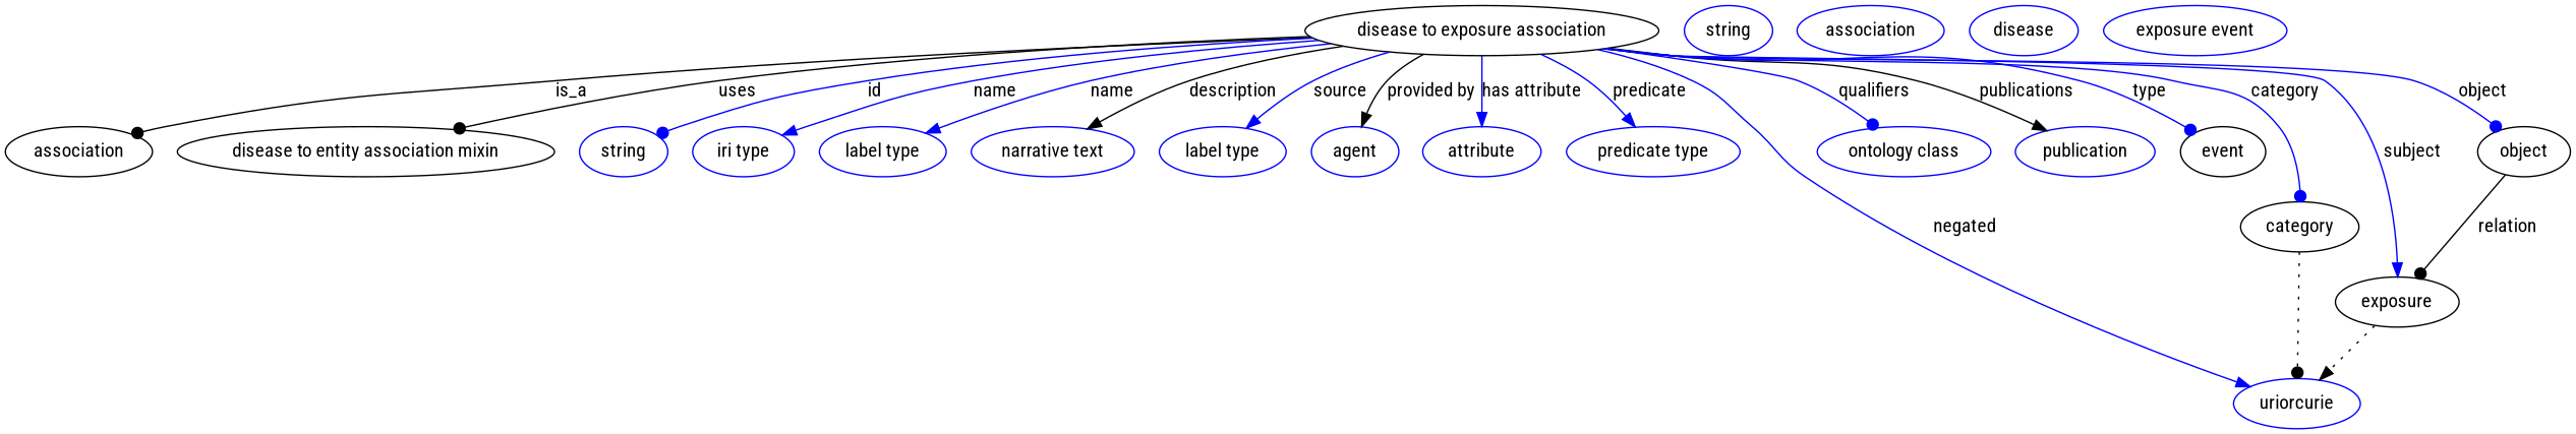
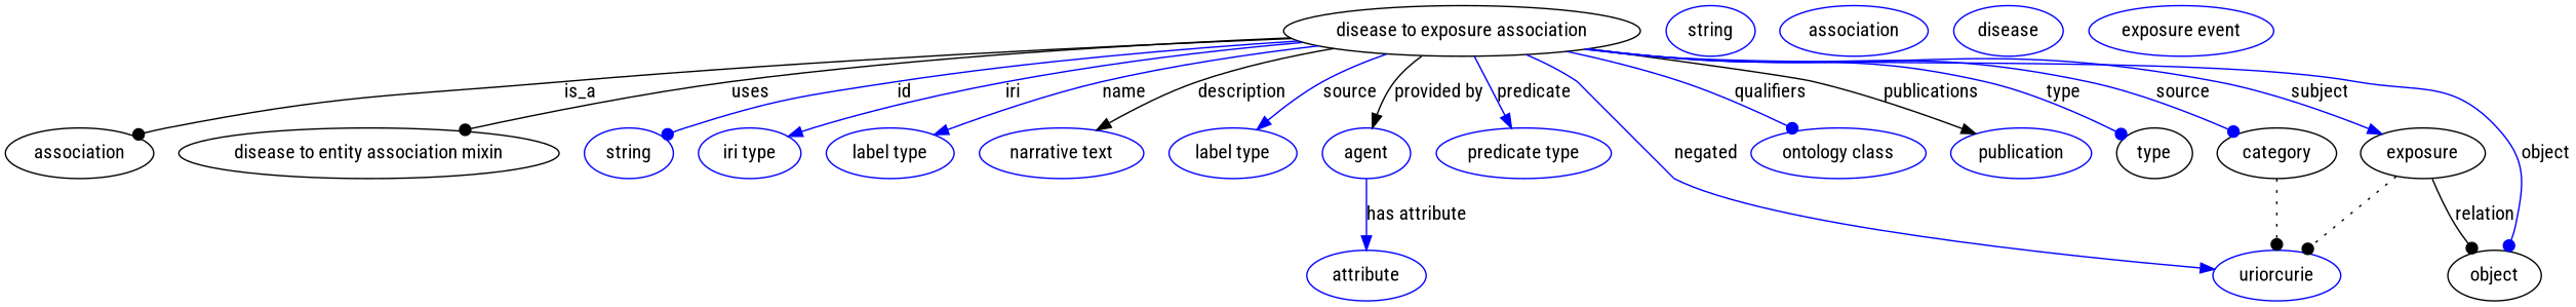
  digraph {
    fontname="Roboto Condensed"
    node [fontname="Roboto Condensed" color=blue]
    edge [arrowhead=normal fontname="Roboto Condensed" color=blue style=solid]
    n1 [height=0.5 label="disease to exposure association" width=3.358 color=""]
    association [height=0.5 width=1.3902 color=""]
    "disease to entity association mixin" [height=0.5 width=3.683 color=""]
    n4 [height=0.5 label=string width=0.84854]
    n5 [height=0.5 label="iri type" width=1.011]
    n6 [height=0.5 label="label type" width=1.2638]
    n7 [height=0.5 label="narrative text" width=1.6068]
    n8 [height=0.5 label="label type" width=1.2638]
    n9 [height=0.5 label=agent width=0.83048]
    n10 [height=0.5 label=attribute width=1.1193]
    n11 [height=0.5 label="predicate type" width=1.679]
    n12 [height=0.5 label=uriorcurie width=1.2638]
    n13 [height=0.5 label="ontology class" width=1.7151]
    n14 [height=0.5 label=publication width=1.3902]
-   type [height=0.5 width=0.75 label=event color=""]
+   type [height=0.5 width=0.75 color=""]
    category [height=0.5 width=1.1374 color=""]
    n17 [height=0.5 label=exposure width=0.99297 color=""]
    object [height=0.5 width=0.9027 color=""]
    n19 [height=0.5 label=string width=0.84854]
    n20 [height=0.5 label=association width=1.3902]
    n21 [height=0.5 label=disease width=1.011]
    n22 [height=0.5 label="exposure event" width=1.7693]
    n1 -> association [arrowhead=dot label=is_a color="" style=""]
    n1 -> "disease to entity association mixin" [arrowhead=dot label=uses color="" style=""]
    n1 -> n4 [arrowhead=dot label=id]
-   n1 -> n5 [label=name]
+   n1 -> n5 [label=iri]
    n1 -> n6 [label=name]
    n1 -> n7 [color=black label=description]
    n1 -> n8 [label=source]
    n1 -> n9 [color=black label="provided by"]
-   n1 -> n10 [label="has attribute"]
+   n9 -> n10 [label="has attribute"]
    n1 -> n11 [label=predicate]
    n1 -> n12 [label=negated]
    n1 -> n13 [arrowhead=dot label=qualifiers]
    n1 -> n14 [color=black label=publications]
    n1 -> type [arrowhead=dot label=type]
-   n1 -> category [arrowhead=dot label=category]
+   n1 -> category [arrowhead=dot label=source]
    n1 -> n17 [label=subject]
    n1 -> object [arrowhead=dot label=object]
    category -> n12 [arrowhead=dot style=dotted color=""]
-   n17 -> n12 [style=dotted color=""]
-   object -> n17 [arrowhead=dot label=relation color="" style=""]
+   n17 -> n12 [arrowhead=dot style=dotted color=""]
+   n17 -> object [arrowhead=dot label=relation color="" style=""]
  }
